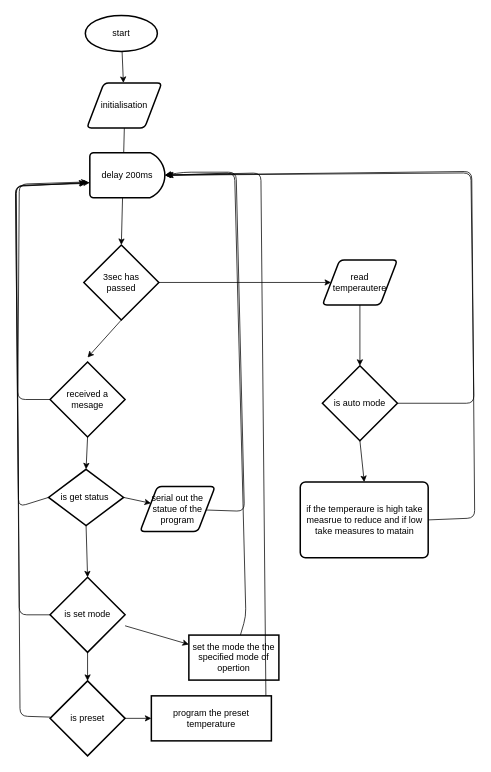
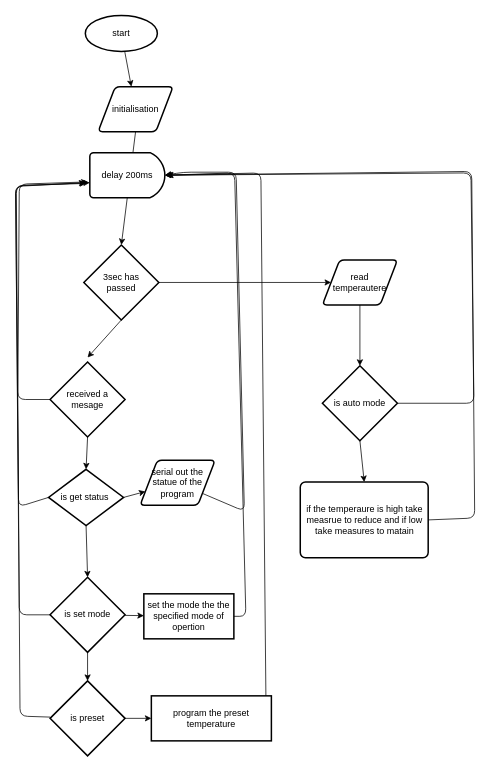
  <mxCell id="0" />
  <mxCell id="1" parent="0" />
  <mxCell id="2" style="edgeStyle=none;html=1;" edge="1" parent="1" source="3" target="5"><mxGeometry relative="1" as="geometry" /></mxCell>
  <mxCell id="3" value="start" style="strokeWidth=2;html=1;shape=mxgraph.flowchart.start_1;whiteSpace=wrap;" vertex="1" parent="1"><mxGeometry x="113" y="20" width="96" height="48" as="geometry" /></mxCell>
  <mxCell id="4" style="edgeStyle=none;html=1;exitX=0.5;exitY=1;exitDx=0;exitDy=0;entryX=0.5;entryY=0;entryDx=0;entryDy=0;entryPerimeter=0;" edge="1" parent="1" source="5" target="8"><mxGeometry relative="1" as="geometry" /></mxCell>
- <mxCell id="5" value="initialisation" style="shape=parallelogram;html=1;strokeWidth=2;perimeter=parallelogramPerimeter;whiteSpace=wrap;rounded=1;arcSize=12;size=0.23;" vertex="1" parent="1"><mxGeometry x="115" y="110" width="100" height="60" as="geometry" /></mxCell>
+ <mxCell id="5" value="initialisation" style="shape=parallelogram;html=1;strokeWidth=2;perimeter=parallelogramPerimeter;whiteSpace=wrap;rounded=1;arcSize=12;size=0.23;" vertex="1" parent="1"><mxGeometry x="130" y="115" width="100" height="60" as="geometry" /></mxCell>
  <mxCell id="6" style="edgeStyle=none;html=1;" edge="1" parent="1" source="8" target="10"><mxGeometry relative="1" as="geometry" /></mxCell>
  <mxCell id="7" style="edgeStyle=none;html=1;exitX=0.5;exitY=1;exitDx=0;exitDy=0;exitPerimeter=0;" edge="1" parent="1" source="8"><mxGeometry relative="1" as="geometry"><mxPoint x="116" y="476" as="targetPoint" /></mxGeometry></mxCell>
  <mxCell id="8" value="3sec has &lt;br&gt;passed" style="strokeWidth=2;html=1;shape=mxgraph.flowchart.decision;whiteSpace=wrap;" vertex="1" parent="1"><mxGeometry x="111" y="326" width="100" height="100" as="geometry" /></mxCell>
  <mxCell id="9" style="edgeStyle=none;html=1;exitX=0.5;exitY=1;exitDx=0;exitDy=0;entryX=0.5;entryY=0;entryDx=0;entryDy=0;entryPerimeter=0;" edge="1" parent="1" source="10" target="13"><mxGeometry relative="1" as="geometry" /></mxCell>
  <mxCell id="10" value="read temperautere" style="shape=parallelogram;html=1;strokeWidth=2;perimeter=parallelogramPerimeter;whiteSpace=wrap;rounded=1;arcSize=12;size=0.23;" vertex="1" parent="1"><mxGeometry x="429" y="346" width="100" height="60" as="geometry" /></mxCell>
  <mxCell id="11" style="edgeStyle=none;html=1;exitX=0.5;exitY=1;exitDx=0;exitDy=0;exitPerimeter=0;entryX=0.5;entryY=0;entryDx=0;entryDy=0;" edge="1" parent="1" source="13" target="15"><mxGeometry relative="1" as="geometry" /></mxCell>
  <mxCell id="12" style="edgeStyle=none;html=1;entryX=1;entryY=0.5;entryDx=0;entryDy=0;entryPerimeter=0;exitX=1;exitY=0.5;exitDx=0;exitDy=0;exitPerimeter=0;" edge="1" parent="1" source="13" target="30"><mxGeometry relative="1" as="geometry"><Array as="points"><mxPoint x="631" y="537" /><mxPoint x="627" y="230" /></Array></mxGeometry></mxCell>
  <mxCell id="13" value="is auto mode" style="strokeWidth=2;html=1;shape=mxgraph.flowchart.decision;whiteSpace=wrap;" vertex="1" parent="1"><mxGeometry x="429" y="487" width="100" height="100" as="geometry" /></mxCell>
  <mxCell id="14" style="edgeStyle=none;html=1;exitX=1;exitY=0.5;exitDx=0;exitDy=0;entryX=1;entryY=0.5;entryDx=0;entryDy=0;entryPerimeter=0;" edge="1" parent="1" source="15" target="30"><mxGeometry relative="1" as="geometry"><Array as="points"><mxPoint x="632" y="690" /><mxPoint x="628" y="228" /></Array></mxGeometry></mxCell>
  <mxCell id="15" value="if the temperaure is high take measrue to reduce and if low take measures to matain" style="rounded=1;whiteSpace=wrap;html=1;absoluteArcSize=1;arcSize=14;strokeWidth=2;" vertex="1" parent="1"><mxGeometry x="399.5" y="642" width="170.5" height="101" as="geometry" /></mxCell>
  <mxCell id="16" style="edgeStyle=none;html=1;exitX=0.5;exitY=1;exitDx=0;exitDy=0;exitPerimeter=0;entryX=0.5;entryY=0;entryDx=0;entryDy=0;entryPerimeter=0;" edge="1" parent="1" source="18" target="22"><mxGeometry relative="1" as="geometry" /></mxCell>
  <mxCell id="17" style="edgeStyle=none;html=1;exitX=0;exitY=0.5;exitDx=0;exitDy=0;exitPerimeter=0;entryX=-0.03;entryY=0.65;entryDx=0;entryDy=0;entryPerimeter=0;" edge="1" parent="1" source="18" target="30"><mxGeometry relative="1" as="geometry"><Array as="points"><mxPoint x="23" y="532" /><mxPoint x="25" y="245" /></Array></mxGeometry></mxCell>
  <mxCell id="18" value="received a mesage" style="strokeWidth=2;html=1;shape=mxgraph.flowchart.decision;whiteSpace=wrap;" vertex="1" parent="1"><mxGeometry x="66" y="482" width="100" height="100" as="geometry" /></mxCell>
  <mxCell id="19" style="edgeStyle=none;html=1;exitX=0.5;exitY=1;exitDx=0;exitDy=0;exitPerimeter=0;entryX=0.5;entryY=0;entryDx=0;entryDy=0;entryPerimeter=0;" edge="1" parent="1" source="22" target="26"><mxGeometry relative="1" as="geometry" /></mxCell>
  <mxCell id="20" style="edgeStyle=none;html=1;exitX=0;exitY=0.5;exitDx=0;exitDy=0;exitPerimeter=0;entryX=-0.05;entryY=0.683;entryDx=0;entryDy=0;entryPerimeter=0;" edge="1" parent="1" source="22" target="30"><mxGeometry relative="1" as="geometry"><Array as="points"><mxPoint x="24" y="675" /><mxPoint x="20" y="247" /></Array></mxGeometry></mxCell>
  <mxCell id="21" style="edgeStyle=none;html=1;exitX=1;exitY=0.5;exitDx=0;exitDy=0;exitPerimeter=0;" edge="1" parent="1" source="22" target="32"><mxGeometry relative="1" as="geometry" /></mxCell>
  <mxCell id="22" value="is get status&amp;nbsp;" style="strokeWidth=2;html=1;shape=mxgraph.flowchart.decision;whiteSpace=wrap;" vertex="1" parent="1"><mxGeometry x="64" y="625" width="100" height="75" as="geometry" /></mxCell>
  <mxCell id="23" style="edgeStyle=none;html=1;exitX=0.5;exitY=1;exitDx=0;exitDy=0;exitPerimeter=0;entryX=0.5;entryY=0;entryDx=0;entryDy=0;entryPerimeter=0;" edge="1" parent="1" source="26" target="29"><mxGeometry relative="1" as="geometry" /></mxCell>
  <mxCell id="24" style="edgeStyle=none;html=1;exitX=0;exitY=0.5;exitDx=0;exitDy=0;exitPerimeter=0;" edge="1" parent="1" source="26"><mxGeometry relative="1" as="geometry"><mxPoint x="113" y="243" as="targetPoint" /><Array as="points"><mxPoint x="25" y="819" /><mxPoint x="20" y="248" /></Array></mxGeometry></mxCell>
  <mxCell id="25" value="" style="edgeStyle=none;html=1;" edge="1" parent="1" source="26" target="34"><mxGeometry relative="1" as="geometry" /></mxCell>
  <mxCell id="26" value="is set mode" style="strokeWidth=2;html=1;shape=mxgraph.flowchart.decision;whiteSpace=wrap;" vertex="1" parent="1"><mxGeometry x="66" y="769" width="100" height="100" as="geometry" /></mxCell>
  <mxCell id="27" value="" style="edgeStyle=none;html=1;" edge="1" parent="1" source="29" target="36"><mxGeometry relative="1" as="geometry" /></mxCell>
  <mxCell id="28" style="edgeStyle=none;html=1;entryX=0;entryY=0.667;entryDx=0;entryDy=0;entryPerimeter=0;" edge="1" parent="1" source="29" target="30"><mxGeometry relative="1" as="geometry"><Array as="points"><mxPoint x="26" y="954" /><mxPoint x="21" y="247" /></Array></mxGeometry></mxCell>
  <mxCell id="29" value="is preset" style="strokeWidth=2;html=1;shape=mxgraph.flowchart.decision;whiteSpace=wrap;" vertex="1" parent="1"><mxGeometry x="66" y="907" width="100" height="100" as="geometry" /></mxCell>
  <mxCell id="30" value="delay 200ms" style="strokeWidth=2;html=1;shape=mxgraph.flowchart.delay;whiteSpace=wrap;" vertex="1" parent="1"><mxGeometry x="119" y="203" width="100" height="60" as="geometry" /></mxCell>
  <mxCell id="31" style="edgeStyle=none;html=1;entryX=1;entryY=0.5;entryDx=0;entryDy=0;entryPerimeter=0;" edge="1" parent="1" source="32" target="30"><mxGeometry relative="1" as="geometry"><Array as="points"><mxPoint x="325" y="681" /><mxPoint x="314" y="229" /><mxPoint x="244" y="229" /></Array></mxGeometry></mxCell>
- <mxCell id="32" value="serial out the statue of the program" style="shape=parallelogram;html=1;strokeWidth=2;perimeter=parallelogramPerimeter;whiteSpace=wrap;rounded=1;arcSize=12;size=0.23;" vertex="1" parent="1"><mxGeometry x="186" y="648" width="100" height="60" as="geometry" /></mxCell>
+ <mxCell id="32" value="serial out the statue of the program" style="shape=parallelogram;html=1;strokeWidth=2;perimeter=parallelogramPerimeter;whiteSpace=wrap;rounded=1;arcSize=12;size=0.23;" vertex="1" parent="1"><mxGeometry x="186" y="613" width="100" height="60" as="geometry" /></mxCell>
  <mxCell id="33" style="edgeStyle=none;html=1;" edge="1" parent="1" source="34"><mxGeometry relative="1" as="geometry"><mxPoint x="221" y="233" as="targetPoint" /><Array as="points"><mxPoint x="327" y="821" /><mxPoint x="312" y="230" /></Array></mxGeometry></mxCell>
- <mxCell id="34" value="set the mode the the specified mode of opertion" style="whiteSpace=wrap;html=1;strokeWidth=2;" vertex="1" parent="1"><mxGeometry x="251" y="846" width="120" height="60" as="geometry" /></mxCell>
+ <mxCell id="34" value="set the mode the the specified mode of opertion" style="whiteSpace=wrap;html=1;strokeWidth=2;" vertex="1" parent="1"><mxGeometry x="191" y="791" width="120" height="60" as="geometry" /></mxCell>
  <mxCell id="35" style="edgeStyle=none;html=1;" edge="1" parent="1" source="36"><mxGeometry relative="1" as="geometry"><mxPoint x="222" y="233" as="targetPoint" /><Array as="points"><mxPoint x="354" y="959" /><mxPoint x="347" y="230" /></Array></mxGeometry></mxCell>
  <mxCell id="36" value="program the preset temperature" style="whiteSpace=wrap;html=1;strokeWidth=2;" vertex="1" parent="1"><mxGeometry x="201" y="927" width="160" height="60" as="geometry" /></mxCell>
